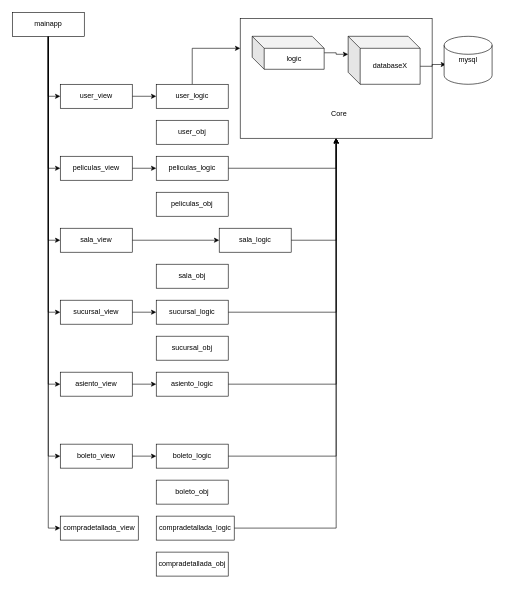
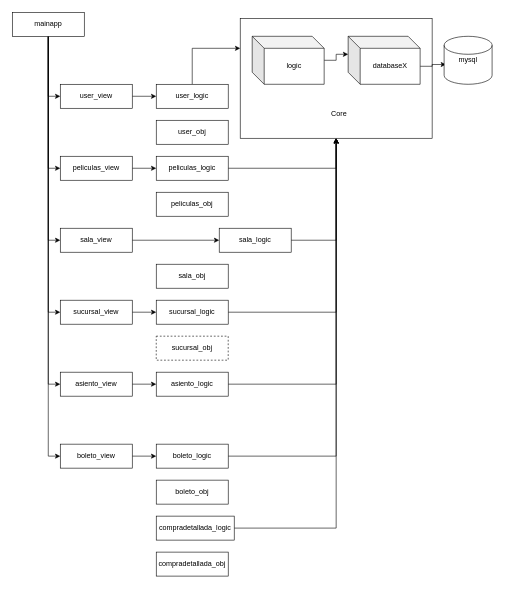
  <mxCell id="0" />
  <mxCell id="1" parent="0" />
  <mxCell id="2" value="" style="rounded=0;whiteSpace=wrap;html=1;" vertex="1" parent="1"><mxGeometry x="400" y="30" width="320" height="200" as="geometry" /></mxCell>
  <mxCell id="3" style="edgeStyle=orthogonalEdgeStyle;rounded=0;orthogonalLoop=1;jettySize=auto;html=1;entryX=0;entryY=0.5;entryDx=0;entryDy=0;" edge="1" parent="1" source="10" target="12"><mxGeometry relative="1" as="geometry" /></mxCell>
  <mxCell id="4" style="edgeStyle=orthogonalEdgeStyle;rounded=0;orthogonalLoop=1;jettySize=auto;html=1;entryX=0;entryY=0.5;entryDx=0;entryDy=0;" edge="1" parent="1" source="10" target="23"><mxGeometry relative="1" as="geometry" /></mxCell>
  <mxCell id="5" style="edgeStyle=orthogonalEdgeStyle;rounded=0;orthogonalLoop=1;jettySize=auto;html=1;exitX=0.5;exitY=1;exitDx=0;exitDy=0;entryX=0;entryY=0.5;entryDx=0;entryDy=0;" edge="1" parent="1" source="10" target="28"><mxGeometry relative="1" as="geometry" /></mxCell>
  <mxCell id="6" style="edgeStyle=orthogonalEdgeStyle;rounded=0;orthogonalLoop=1;jettySize=auto;html=1;exitX=0.5;exitY=1;exitDx=0;exitDy=0;entryX=0;entryY=0.5;entryDx=0;entryDy=0;" edge="1" parent="1" source="10" target="33"><mxGeometry relative="1" as="geometry" /></mxCell>
  <mxCell id="7" style="edgeStyle=orthogonalEdgeStyle;rounded=0;orthogonalLoop=1;jettySize=auto;html=1;exitX=0.5;exitY=1;exitDx=0;exitDy=0;entryX=0;entryY=0.5;entryDx=0;entryDy=0;" edge="1" parent="1" source="10" target="38"><mxGeometry relative="1" as="geometry" /></mxCell>
  <mxCell id="8" style="edgeStyle=orthogonalEdgeStyle;rounded=0;orthogonalLoop=1;jettySize=auto;html=1;exitX=0.5;exitY=1;exitDx=0;exitDy=0;entryX=0;entryY=0.5;entryDx=0;entryDy=0;" edge="1" parent="1" source="10" target="42"><mxGeometry relative="1" as="geometry" /></mxCell>
- <mxCell id="9" style="edgeStyle=orthogonalEdgeStyle;rounded=0;orthogonalLoop=1;jettySize=auto;html=1;exitX=0.5;exitY=1;exitDx=0;exitDy=0;entryX=0;entryY=0.5;entryDx=0;entryDy=0;" edge="1" parent="1" source="10" target="46"><mxGeometry relative="1" as="geometry" /></mxCell>
  <mxCell id="10" value="mainapp" style="rounded=0;whiteSpace=wrap;html=1;" vertex="1" parent="1"><mxGeometry x="20" y="20" width="120" height="40" as="geometry" /></mxCell>
  <mxCell id="11" style="edgeStyle=orthogonalEdgeStyle;rounded=0;orthogonalLoop=1;jettySize=auto;html=1;" edge="1" parent="1" source="12" target="14"><mxGeometry relative="1" as="geometry" /></mxCell>
  <mxCell id="12" value="user_view" style="rounded=0;whiteSpace=wrap;html=1;" vertex="1" parent="1"><mxGeometry x="100" y="140" width="120" height="40" as="geometry" /></mxCell>
  <mxCell id="13" style="edgeStyle=orthogonalEdgeStyle;rounded=0;orthogonalLoop=1;jettySize=auto;html=1;entryX=0;entryY=0.25;entryDx=0;entryDy=0;" edge="1" parent="1" source="14" target="2"><mxGeometry relative="1" as="geometry"><Array as="points"><mxPoint x="320" y="80" /></Array></mxGeometry></mxCell>
  <mxCell id="14" value="user_logic" style="rounded=0;whiteSpace=wrap;html=1;" vertex="1" parent="1"><mxGeometry x="260" y="140" width="120" height="40" as="geometry" /></mxCell>
  <mxCell id="15" value="user_obj" style="rounded=0;whiteSpace=wrap;html=1;" vertex="1" parent="1"><mxGeometry x="260" y="200" width="120" height="40" as="geometry" /></mxCell>
  <mxCell id="16" style="edgeStyle=orthogonalEdgeStyle;rounded=0;orthogonalLoop=1;jettySize=auto;html=1;entryX=0;entryY=0;entryDx=0;entryDy=30;entryPerimeter=0;" edge="1" parent="1" source="17" target="19"><mxGeometry relative="1" as="geometry" /></mxCell>
- <mxCell id="17" value="logic" style="shape=cube;whiteSpace=wrap;html=1;boundedLbl=1;backgroundOutline=1;darkOpacity=0.05;darkOpacity2=0.1;" vertex="1" parent="1"><mxGeometry x="420" y="60" width="120" height="55" as="geometry" /></mxCell>
+ <mxCell id="17" value="logic" style="shape=cube;whiteSpace=wrap;html=1;boundedLbl=1;backgroundOutline=1;darkOpacity=0.05;darkOpacity2=0.1;" vertex="1" parent="1"><mxGeometry x="420" y="60" width="120" height="80" as="geometry" /></mxCell>
  <mxCell id="18" style="edgeStyle=orthogonalEdgeStyle;rounded=0;orthogonalLoop=1;jettySize=auto;html=1;exitX=0;exitY=0;exitDx=120;exitDy=50;exitPerimeter=0;entryX=0.038;entryY=0.588;entryDx=0;entryDy=0;entryPerimeter=0;" edge="1" parent="1" source="19" target="20"><mxGeometry relative="1" as="geometry" /></mxCell>
  <mxCell id="19" value="databaseX" style="shape=cube;whiteSpace=wrap;html=1;boundedLbl=1;backgroundOutline=1;darkOpacity=0.05;darkOpacity2=0.1;" vertex="1" parent="1"><mxGeometry x="580" y="60" width="120" height="80" as="geometry" /></mxCell>
  <mxCell id="20" value="mysql" style="shape=cylinder2;whiteSpace=wrap;html=1;boundedLbl=1;backgroundOutline=1;size=15;" vertex="1" parent="1"><mxGeometry x="740" y="60" width="80" height="80" as="geometry" /></mxCell>
  <mxCell id="21" value="Core" style="text;html=1;strokeColor=none;fillColor=none;align=center;verticalAlign=middle;whiteSpace=wrap;rounded=0;" vertex="1" parent="1"><mxGeometry x="500" y="170" width="130" height="40" as="geometry" /></mxCell>
  <mxCell id="22" style="edgeStyle=orthogonalEdgeStyle;rounded=0;orthogonalLoop=1;jettySize=auto;html=1;exitX=1;exitY=0.5;exitDx=0;exitDy=0;entryX=0;entryY=0.5;entryDx=0;entryDy=0;" edge="1" parent="1" source="23" target="25"><mxGeometry relative="1" as="geometry" /></mxCell>
  <mxCell id="23" value="peliculas_view" style="rounded=0;whiteSpace=wrap;html=1;" vertex="1" parent="1"><mxGeometry x="100" y="260" width="120" height="40" as="geometry" /></mxCell>
  <mxCell id="24" style="edgeStyle=orthogonalEdgeStyle;rounded=0;orthogonalLoop=1;jettySize=auto;html=1;entryX=0.5;entryY=1;entryDx=0;entryDy=0;" edge="1" parent="1" source="25" target="2"><mxGeometry relative="1" as="geometry" /></mxCell>
  <mxCell id="25" value="peliculas_logic" style="rounded=0;whiteSpace=wrap;html=1;" vertex="1" parent="1"><mxGeometry x="260" y="260" width="120" height="40" as="geometry" /></mxCell>
  <mxCell id="26" value="peliculas_obj" style="rounded=0;whiteSpace=wrap;html=1;" vertex="1" parent="1"><mxGeometry x="260" y="320" width="120" height="40" as="geometry" /></mxCell>
  <mxCell id="27" style="edgeStyle=orthogonalEdgeStyle;rounded=0;orthogonalLoop=1;jettySize=auto;html=1;" edge="1" parent="1" source="28" target="30"><mxGeometry relative="1" as="geometry" /></mxCell>
  <mxCell id="28" value="sala_view" style="rounded=0;whiteSpace=wrap;html=1;" vertex="1" parent="1"><mxGeometry x="100" y="380" width="120" height="40" as="geometry" /></mxCell>
  <mxCell id="29" style="edgeStyle=orthogonalEdgeStyle;rounded=0;orthogonalLoop=1;jettySize=auto;html=1;exitX=1;exitY=0.5;exitDx=0;exitDy=0;entryX=0.5;entryY=1;entryDx=0;entryDy=0;" edge="1" parent="1" source="30" target="2"><mxGeometry relative="1" as="geometry" /></mxCell>
  <mxCell id="30" value="sala_logic" style="rounded=0;whiteSpace=wrap;html=1;" vertex="1" parent="1"><mxGeometry x="365" y="380" width="120" height="40" as="geometry" /></mxCell>
  <mxCell id="31" value="sala_obj" style="rounded=0;whiteSpace=wrap;html=1;" vertex="1" parent="1"><mxGeometry x="260" y="440" width="120" height="40" as="geometry" /></mxCell>
  <mxCell id="32" style="edgeStyle=orthogonalEdgeStyle;rounded=0;orthogonalLoop=1;jettySize=auto;html=1;exitX=1;exitY=0.5;exitDx=0;exitDy=0;entryX=0;entryY=0.5;entryDx=0;entryDy=0;" edge="1" parent="1" source="33" target="35"><mxGeometry relative="1" as="geometry" /></mxCell>
  <mxCell id="33" value="sucursal_view" style="rounded=0;whiteSpace=wrap;html=1;" vertex="1" parent="1"><mxGeometry x="100" y="500" width="120" height="40" as="geometry" /></mxCell>
  <mxCell id="34" style="edgeStyle=orthogonalEdgeStyle;rounded=0;orthogonalLoop=1;jettySize=auto;html=1;exitX=1;exitY=0.5;exitDx=0;exitDy=0;entryX=0.5;entryY=1;entryDx=0;entryDy=0;" edge="1" parent="1" source="35" target="2"><mxGeometry relative="1" as="geometry" /></mxCell>
  <mxCell id="35" value="sucursal_logic" style="rounded=0;whiteSpace=wrap;html=1;" vertex="1" parent="1"><mxGeometry x="260" y="500" width="120" height="40" as="geometry" /></mxCell>
- <mxCell id="36" value="sucursal_obj" style="rounded=0;whiteSpace=wrap;html=1;" vertex="1" parent="1"><mxGeometry x="260" y="560" width="120" height="40" as="geometry" /></mxCell>
+ <mxCell id="36" value="sucursal_obj" style="rounded=0;whiteSpace=wrap;html=1;dashed=1;" vertex="1" parent="1"><mxGeometry x="260" y="560" width="120" height="40" as="geometry" /></mxCell>
  <mxCell id="37" style="edgeStyle=orthogonalEdgeStyle;rounded=0;orthogonalLoop=1;jettySize=auto;html=1;" edge="1" parent="1" source="38" target="40"><mxGeometry relative="1" as="geometry" /></mxCell>
  <mxCell id="38" value="asiento_view" style="rounded=0;whiteSpace=wrap;html=1;" vertex="1" parent="1"><mxGeometry x="100" y="620" width="120" height="40" as="geometry" /></mxCell>
  <mxCell id="39" style="edgeStyle=orthogonalEdgeStyle;rounded=0;orthogonalLoop=1;jettySize=auto;html=1;exitX=1;exitY=0.5;exitDx=0;exitDy=0;entryX=0.5;entryY=1;entryDx=0;entryDy=0;" edge="1" parent="1" source="40" target="2"><mxGeometry relative="1" as="geometry" /></mxCell>
  <mxCell id="40" value="asiento_logic" style="rounded=0;whiteSpace=wrap;html=1;" vertex="1" parent="1"><mxGeometry x="260" y="620" width="120" height="40" as="geometry" /></mxCell>
  <mxCell id="41" style="edgeStyle=orthogonalEdgeStyle;rounded=0;orthogonalLoop=1;jettySize=auto;html=1;exitX=1;exitY=0.5;exitDx=0;exitDy=0;entryX=0;entryY=0.5;entryDx=0;entryDy=0;" edge="1" parent="1" source="42" target="44"><mxGeometry relative="1" as="geometry" /></mxCell>
  <mxCell id="42" value="boleto_view" style="rounded=0;whiteSpace=wrap;html=1;" vertex="1" parent="1"><mxGeometry x="100" y="740" width="120" height="40" as="geometry" /></mxCell>
  <mxCell id="43" style="edgeStyle=orthogonalEdgeStyle;rounded=0;orthogonalLoop=1;jettySize=auto;html=1;exitX=1;exitY=0.5;exitDx=0;exitDy=0;entryX=0.5;entryY=1;entryDx=0;entryDy=0;" edge="1" parent="1" source="44" target="2"><mxGeometry relative="1" as="geometry" /></mxCell>
  <mxCell id="44" value="boleto_logic" style="rounded=0;whiteSpace=wrap;html=1;" vertex="1" parent="1"><mxGeometry x="260" y="740" width="120" height="40" as="geometry" /></mxCell>
  <mxCell id="45" value="boleto_obj" style="rounded=0;whiteSpace=wrap;html=1;" vertex="1" parent="1"><mxGeometry x="260" y="800" width="120" height="40" as="geometry" /></mxCell>
- <mxCell id="46" value="compradetallada_view" style="rounded=0;whiteSpace=wrap;html=1;" vertex="1" parent="1"><mxGeometry x="100" y="860" width="130" height="40" as="geometry" /></mxCell>
  <mxCell id="47" style="edgeStyle=orthogonalEdgeStyle;rounded=0;orthogonalLoop=1;jettySize=auto;html=1;exitX=1;exitY=0.5;exitDx=0;exitDy=0;entryX=0.5;entryY=1;entryDx=0;entryDy=0;" edge="1" parent="1" source="48" target="2"><mxGeometry relative="1" as="geometry" /></mxCell>
  <mxCell id="48" value="compradetallada_logic" style="rounded=0;whiteSpace=wrap;html=1;" vertex="1" parent="1"><mxGeometry x="260" y="860" width="130" height="40" as="geometry" /></mxCell>
  <mxCell id="49" value="compradetallada_obj" style="rounded=0;whiteSpace=wrap;html=1;" vertex="1" parent="1"><mxGeometry x="260" y="920" width="120" height="40" as="geometry" /></mxCell>
